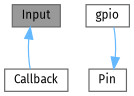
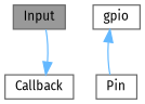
  digraph {
    fontname="Fira Sans"
    node [color=gray40 fillcolor=white fontname="Fira Sans" fontsize=10 shape=box style=filled]
    edge [color=steelblue1 dir=back fontname="Fira Sans" fontsize=10 labelfontname=Helvetica labelfontsize=10 style=solid]
    n1 [fillcolor=grey60 fontcolor=black height=0.2 label=Input width=0.4]
    n2 [height=0.2 label=gpio width=0.4]
    n3 [height=0.2 label=Pin width=0.4]
    n4 [height=0.2 label=Callback width=0.4]
-   n3 -> n2
-   n1 -> n4
+   n2 -> n3
+   n4 -> n1
  }
